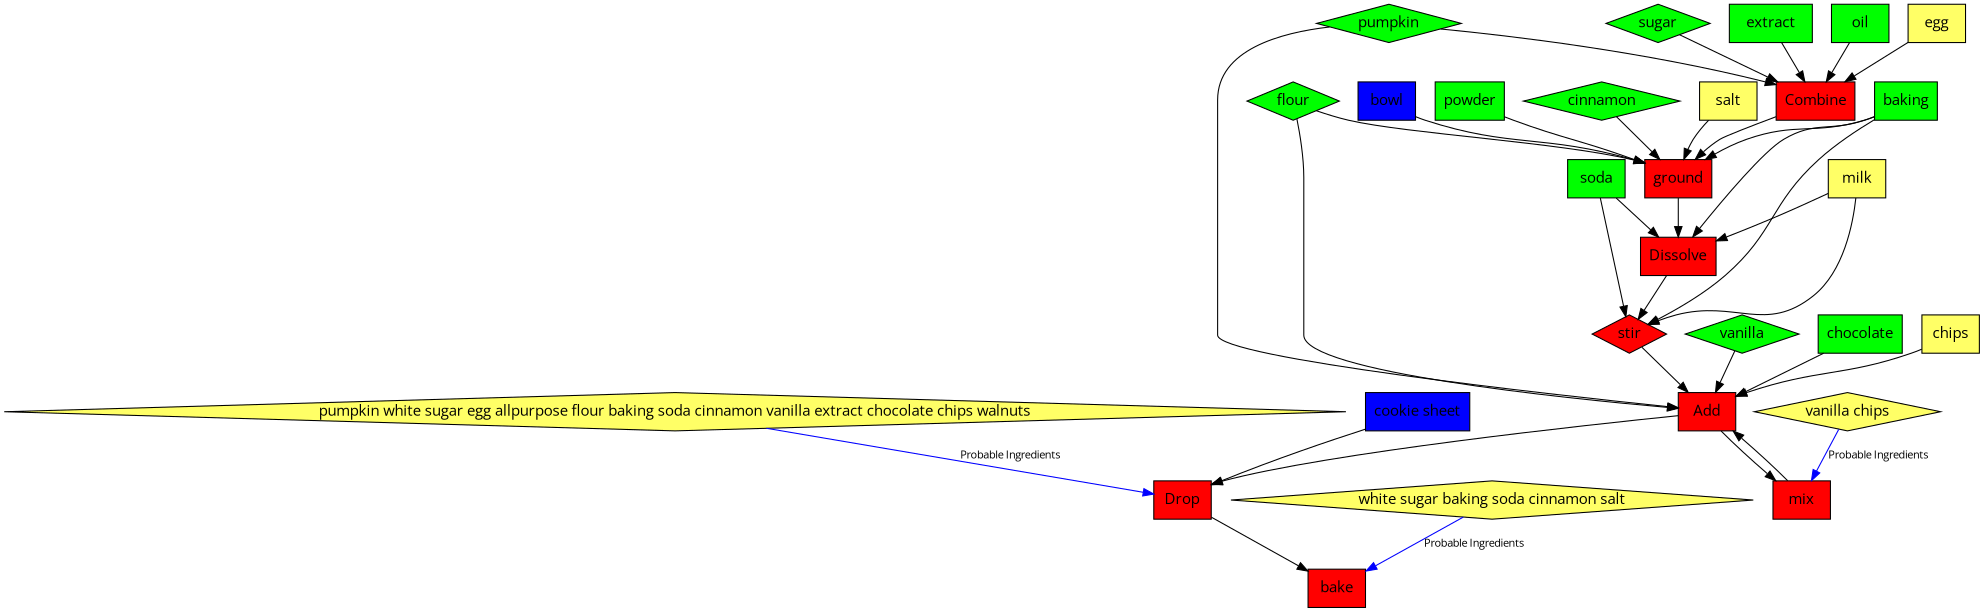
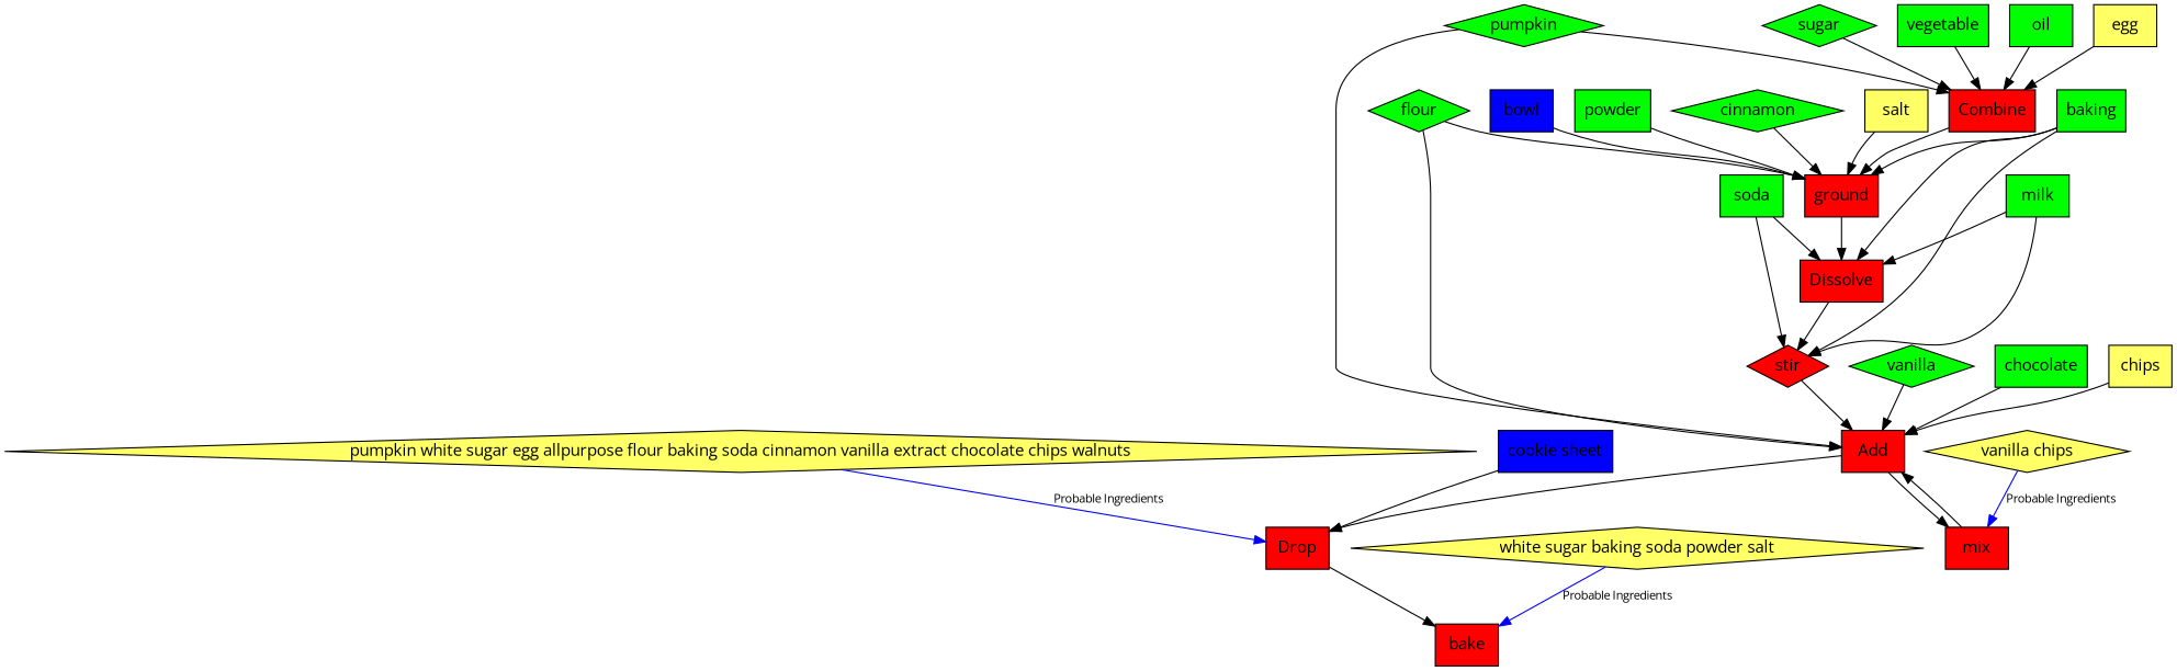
  digraph {
    fontname="Open Sans"
    node [fillcolor=green fontname="Open Sans" shape=box style=filled]
    edge [fontname="Open Sans"]
    Combine [fillcolor=red]
    ground [fillcolor=red]
    Dissolve [fillcolor=red]
    pumpkin [shape=diamond]
    Add [fillcolor=red]
    mix [fillcolor=red]
    Drop [fillcolor=red]
    sugar [shape=diamond]
-   vegetable [label=extract]
+   vegetable
    oil
    egg [fillcolor="#ffff66"]
    bowl [fillcolor="#0000ff"]
    flour [shape=diamond]
    baking
    stir [fillcolor=red shape=diamond]
    powder
    cinnamon [shape=diamond]
    salt [fillcolor="#ffff66"]
    soda
-   milk [fillcolor="#ffff66"]
+   milk
    bake [fillcolor=red]
    n22 [fillcolor="#ffff66" label="vanilla chips" shape=diamond]
    vanilla [shape=diamond]
    chocolate
    chips [fillcolor="#ffff66"]
    "cookie sheet" [fillcolor="#0000ff"]
    "pumpkin white sugar egg allpurpose flour baking soda cinnamon vanilla extract chocolate chips walnuts" [fillcolor="#ffff66" shape=diamond]
-   "white sugar baking soda cinnamon salt" [fillcolor="#ffff66" shape=diamond]
+   "white sugar baking soda cinnamon salt" [fillcolor="#ffff66" shape=diamond label="white sugar baking soda powder salt"]
    Combine -> ground
    ground -> Dissolve
    Dissolve -> stir
    pumpkin -> Combine
    pumpkin -> Add
    Add -> mix
    Add -> Drop
    mix -> Add
    Drop -> bake
    sugar -> Combine
    vegetable -> Combine
    oil -> Combine
    egg -> Combine
    bowl -> ground
    flour -> ground
    flour -> Add
    baking -> ground
    baking -> Dissolve
    baking -> stir
    stir -> Add
    powder -> ground
    cinnamon -> ground
    salt -> ground
    soda -> Dissolve
    soda -> stir
    milk -> Dissolve
    milk -> stir
    n22 -> mix [color=blue fontsize=10.0 label="Probable Ingredients" labelfontcolor="#009933"]
    vanilla -> Add
    chocolate -> Add
    chips -> Add
    "cookie sheet" -> Drop
    "pumpkin white sugar egg allpurpose flour baking soda cinnamon vanilla extract chocolate chips walnuts" -> Drop [color=blue fontsize=10.0 label="Probable Ingredients" labelfontcolor="#009933"]
    "white sugar baking soda cinnamon salt" -> bake [color=blue fontsize=10.0 label="Probable Ingredients" labelfontcolor="#009933"]
  }
